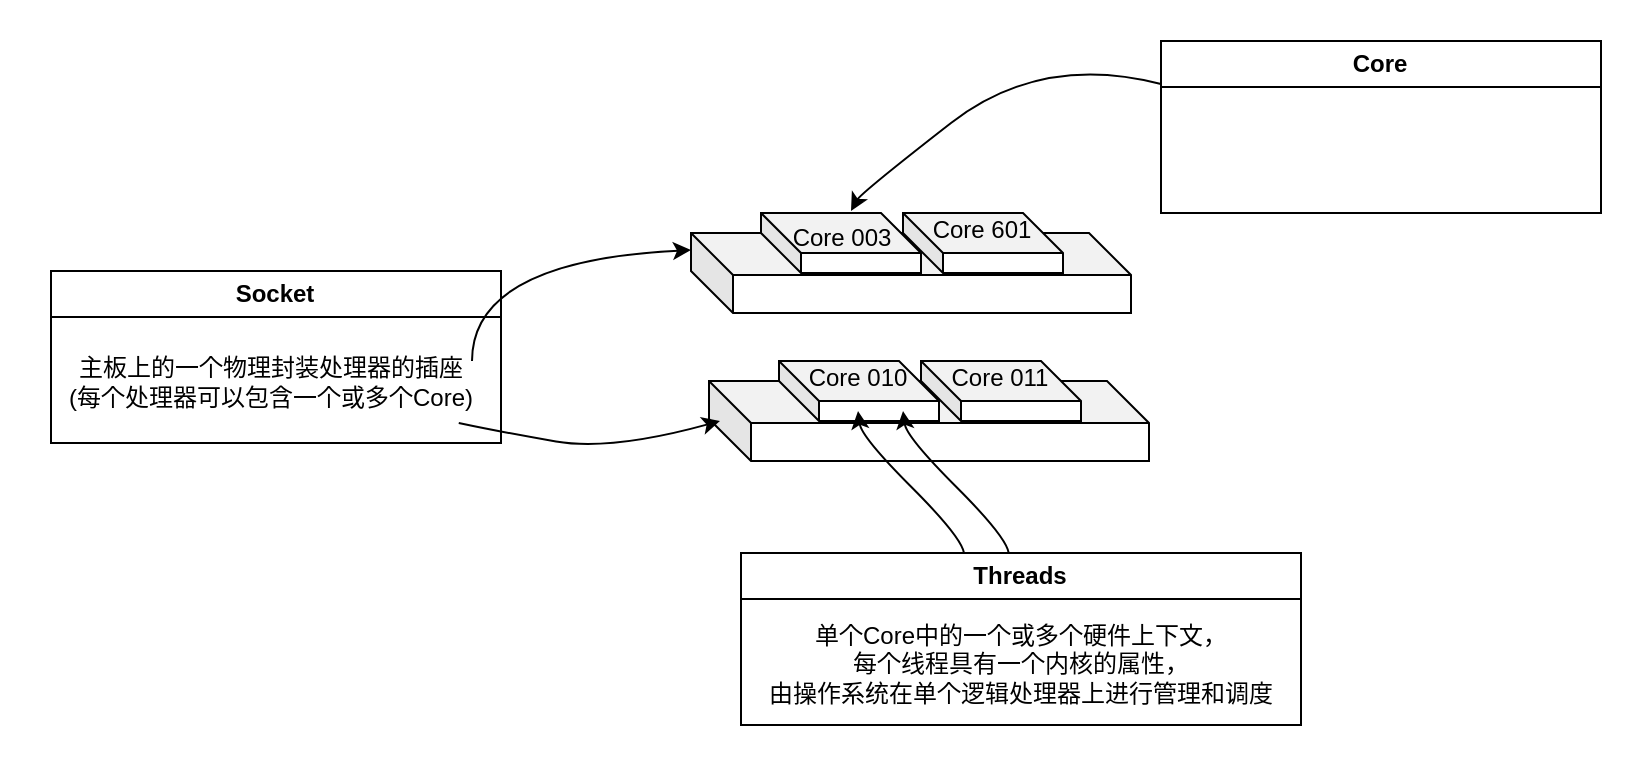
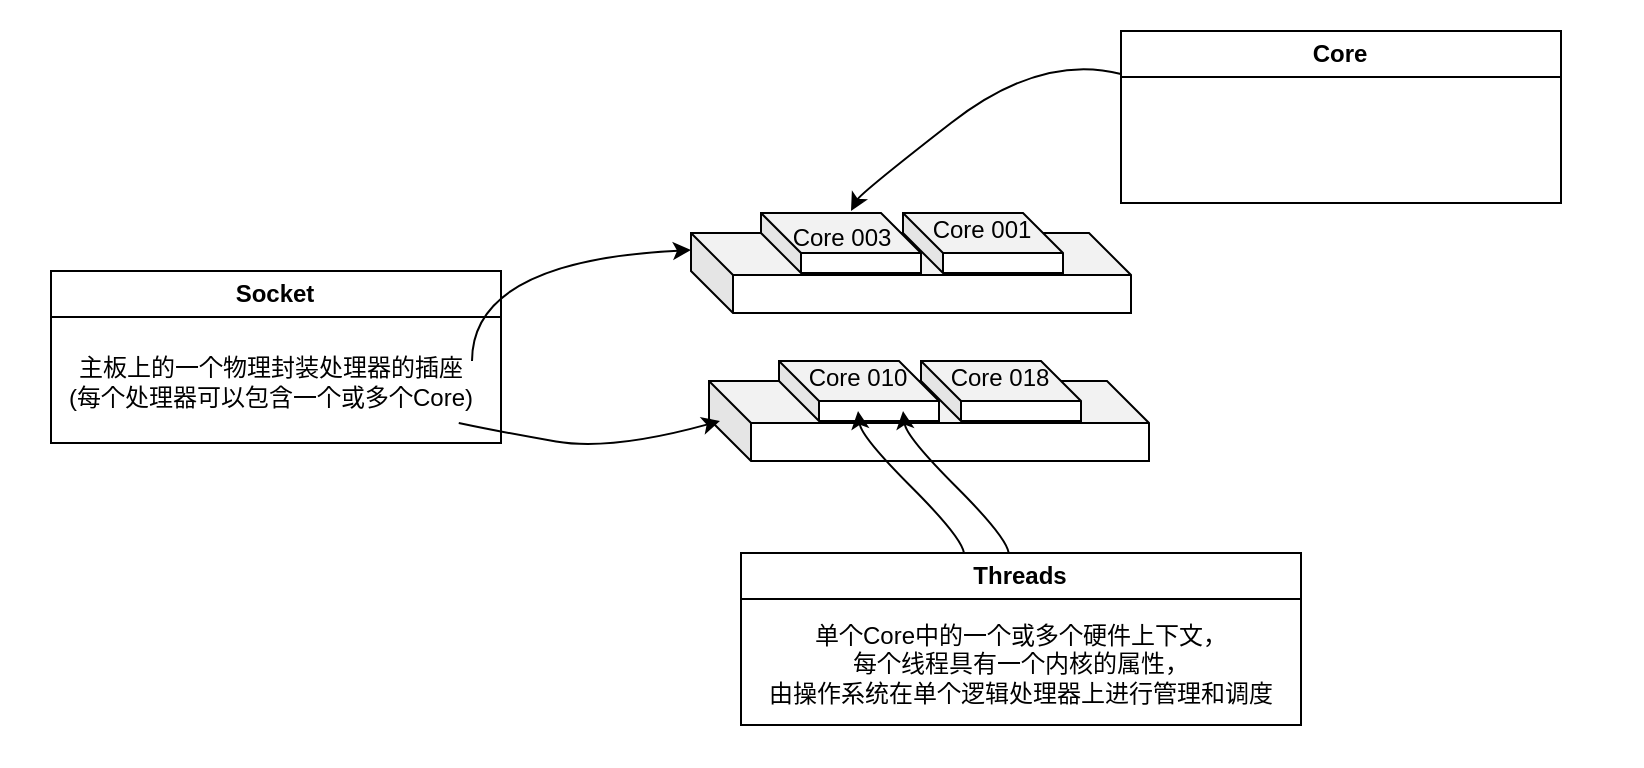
  <mxCell id="0" />
  <mxCell id="1" parent="0" />
  <mxCell id="2" value="" style="shape=cube;whiteSpace=wrap;html=1;boundedLbl=1;backgroundOutline=1;darkOpacity=0.05;darkOpacity2=0.1;size=21;strokeOpacity=100;" vertex="1" parent="1"><mxGeometry x="345" y="116" width="220" height="40" as="geometry" /></mxCell>
  <mxCell id="3" value="" style="shape=cube;whiteSpace=wrap;html=1;boundedLbl=1;backgroundOutline=1;darkOpacity=0.05;darkOpacity2=0.1;" vertex="1" parent="1"><mxGeometry x="380" y="106" width="80" height="30" as="geometry" /></mxCell>
  <mxCell id="4" value="" style="shape=cube;whiteSpace=wrap;html=1;boundedLbl=1;backgroundOutline=1;darkOpacity=0.05;darkOpacity2=0.1;" vertex="1" parent="1"><mxGeometry x="451" y="106" width="80" height="30" as="geometry" /></mxCell>
  <mxCell id="5" value="Core 003" style="text;html=1;strokeColor=none;fillColor=none;align=center;verticalAlign=middle;whiteSpace=wrap;rounded=0;" vertex="1" parent="1"><mxGeometry x="391" y="102" width="60" height="33" as="geometry" /></mxCell>
- <mxCell id="6" value="Core 601" style="text;html=1;strokeColor=none;fillColor=none;align=center;verticalAlign=middle;whiteSpace=wrap;rounded=0;" vertex="1" parent="1"><mxGeometry x="441" y="94" width="100" height="42" as="geometry" /></mxCell>
+ <mxCell id="6" value="Core 001" style="text;html=1;strokeColor=none;fillColor=none;align=center;verticalAlign=middle;whiteSpace=wrap;rounded=0;" vertex="1" parent="1"><mxGeometry x="441" y="94" width="100" height="42" as="geometry" /></mxCell>
  <mxCell id="7" value="" style="shape=cube;whiteSpace=wrap;html=1;boundedLbl=1;backgroundOutline=1;darkOpacity=0.05;darkOpacity2=0.1;size=21;strokeOpacity=100;" vertex="1" parent="1"><mxGeometry x="354" y="190" width="220" height="40" as="geometry" /></mxCell>
  <mxCell id="8" value="" style="shape=cube;whiteSpace=wrap;html=1;boundedLbl=1;backgroundOutline=1;darkOpacity=0.05;darkOpacity2=0.1;" vertex="1" parent="1"><mxGeometry x="389" y="180" width="80" height="30" as="geometry" /></mxCell>
  <mxCell id="9" value="" style="shape=cube;whiteSpace=wrap;html=1;boundedLbl=1;backgroundOutline=1;darkOpacity=0.05;darkOpacity2=0.1;" vertex="1" parent="1"><mxGeometry x="460" y="180" width="80" height="30" as="geometry" /></mxCell>
  <mxCell id="10" value="Core 010" style="text;html=1;strokeColor=none;fillColor=none;align=center;verticalAlign=middle;whiteSpace=wrap;rounded=0;" vertex="1" parent="1"><mxGeometry x="399" y="156" width="60" height="66" as="geometry" /></mxCell>
- <mxCell id="11" value="Core 011" style="text;html=1;strokeColor=none;fillColor=none;align=center;verticalAlign=middle;whiteSpace=wrap;rounded=0;" vertex="1" parent="1"><mxGeometry x="450" y="168" width="100" height="42" as="geometry" /></mxCell>
+ <mxCell id="11" value="Core 018" style="text;html=1;strokeColor=none;fillColor=none;align=center;verticalAlign=middle;whiteSpace=wrap;rounded=0;" vertex="1" parent="1"><mxGeometry x="450" y="168" width="100" height="42" as="geometry" /></mxCell>
  <mxCell id="12" value="Socket" style="swimlane;whiteSpace=wrap;html=1;" vertex="1" parent="1"><mxGeometry x="25" y="135" width="225" height="86" as="geometry" /></mxCell>
  <mxCell id="13" value="主板上的一个物理封装处理器的插座&lt;br&gt;(每个处理器可以包含一个或多个Core)" style="text;html=1;align=center;verticalAlign=middle;resizable=0;points=[];autosize=1;strokeColor=none;fillColor=none;" vertex="1" parent="12"><mxGeometry x="-5" y="36" width="230" height="40" as="geometry" /></mxCell>
- <mxCell id="14" value="Core" style="swimlane;whiteSpace=wrap;html=1;" vertex="1" parent="1"><mxGeometry x="580" y="20" width="220" height="86" as="geometry" /></mxCell>
+ <mxCell id="14" value="Core" style="swimlane;whiteSpace=wrap;html=1;" vertex="1" parent="1"><mxGeometry x="560" y="15" width="220" height="86" as="geometry" /></mxCell>
  <mxCell id="15" value="Threads" style="swimlane;whiteSpace=wrap;html=1;" vertex="1" parent="1"><mxGeometry x="370" y="276" width="280" height="86" as="geometry" /></mxCell>
  <mxCell id="16" value="单个Core中的一个或多个硬件上下文，&lt;br&gt;每个线程具有一个内核的属性，&lt;br&gt;由操作系统在单个逻辑处理器上进行管理和调度" style="text;html=1;align=center;verticalAlign=middle;resizable=0;points=[];autosize=1;strokeColor=none;fillColor=none;" vertex="1" parent="15"><mxGeometry y="26" width="280" height="60" as="geometry" /></mxCell>
  <mxCell id="17" value="" style="curved=1;endArrow=classic;html=1;rounded=0;exitX=0;exitY=0.25;exitDx=0;exitDy=0;" edge="1" parent="1" source="14"><mxGeometry width="50" height="50" relative="1" as="geometry"><mxPoint x="430" y="146" as="sourcePoint" /><mxPoint x="425" y="105" as="targetPoint" /><Array as="points"><mxPoint x="520" y="26" /><mxPoint x="430" y="96" /></Array></mxGeometry></mxCell>
  <mxCell id="18" value="" style="curved=1;endArrow=classic;html=1;rounded=0;entryX=0;entryY=0;entryDx=10.5;entryDy=29.5;entryPerimeter=0;" edge="1" parent="1"><mxGeometry width="50" height="50" relative="1" as="geometry"><mxPoint x="235.5" y="180" as="sourcePoint" /><mxPoint x="345" y="124.5" as="targetPoint" /><Array as="points"><mxPoint x="235.5" y="130" /></Array></mxGeometry></mxCell>
  <mxCell id="19" value="" style="curved=1;endArrow=classic;html=1;rounded=0;entryX=0;entryY=0;entryDx=10.5;entryDy=29.5;entryPerimeter=0;" edge="1" parent="1" source="13"><mxGeometry width="50" height="50" relative="1" as="geometry"><mxPoint x="250" y="265.5" as="sourcePoint" /><mxPoint x="359.5" y="210" as="targetPoint" /><Array as="points"><mxPoint x="250" y="215.5" /><mxPoint x="305" y="225" /></Array></mxGeometry></mxCell>
  <mxCell id="20" value="" style="curved=1;endArrow=classic;html=1;rounded=0;" edge="1" parent="1" source="15"><mxGeometry width="50" height="50" relative="1" as="geometry"><mxPoint x="452.7" y="268" as="sourcePoint" /><mxPoint x="451.004" y="205" as="targetPoint" /><Array as="points"><mxPoint x="502.7" y="268" /><mxPoint x="452.7" y="218" /></Array></mxGeometry></mxCell>
  <mxCell id="21" value="" style="curved=1;endArrow=classic;html=1;rounded=0;" edge="1" parent="1"><mxGeometry width="50" height="50" relative="1" as="geometry"><mxPoint x="481.5" y="276" as="sourcePoint" /><mxPoint x="428.504" y="205" as="targetPoint" /><Array as="points"><mxPoint x="480.2" y="268" /><mxPoint x="430.2" y="218" /></Array></mxGeometry></mxCell>
